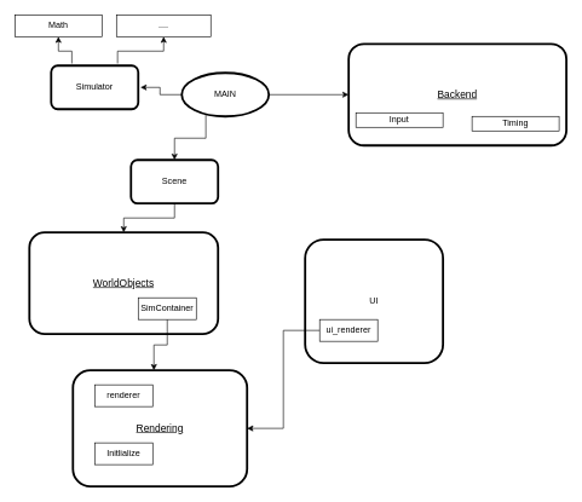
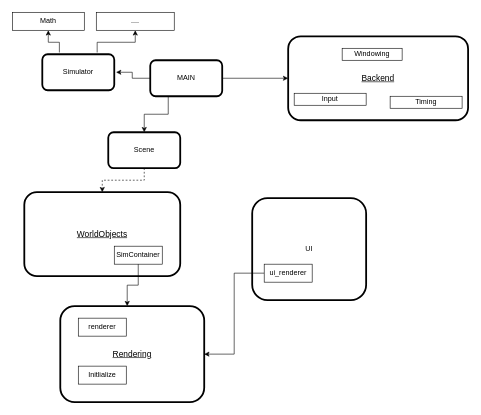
  <mxCell id="0" />
  <mxCell id="1" parent="0" />
  <mxCell id="2" style="edgeStyle=orthogonalEdgeStyle;rounded=0;orthogonalLoop=1;jettySize=auto;html=1;entryX=0;entryY=0.5;entryDx=0;entryDy=0;" edge="1" parent="1" source="5" target="6"><mxGeometry relative="1" as="geometry" /></mxCell>
  <mxCell id="3" style="edgeStyle=orthogonalEdgeStyle;rounded=0;orthogonalLoop=1;jettySize=auto;html=1;entryX=1;entryY=0.5;entryDx=0;entryDy=0;" edge="1" parent="1" source="5" target="11"><mxGeometry relative="1" as="geometry" /></mxCell>
  <mxCell id="4" style="edgeStyle=orthogonalEdgeStyle;rounded=0;orthogonalLoop=1;jettySize=auto;html=1;exitX=0.25;exitY=1;exitDx=0;exitDy=0;entryX=0.5;entryY=0;entryDx=0;entryDy=0;" edge="1" parent="1" source="5" target="15"><mxGeometry relative="1" as="geometry" /></mxCell>
- <mxCell id="5" value="MAIN" style="ellipse;whiteSpace=wrap;html=1;strokeWidth=3;" vertex="1" parent="1"><mxGeometry x="250" y="100" width="120" height="60" as="geometry" /></mxCell>
+ <mxCell id="5" value="MAIN" style="rounded=1;whiteSpace=wrap;html=1;strokeWidth=3;" vertex="1" parent="1"><mxGeometry x="250" y="100" width="120" height="60" as="geometry" /></mxCell>
  <mxCell id="6" value="Backend" style="rounded=1;whiteSpace=wrap;html=1;strokeWidth=3;fontStyle=4;fontSize=14;" vertex="1" parent="1"><mxGeometry x="480" y="60" width="300" height="140" as="geometry" /></mxCell>
+ <mxCell id="7" value="Windowing" style="rounded=0;whiteSpace=wrap;html=1;" vertex="1" parent="1"><mxGeometry x="570" y="80" width="100" height="20" as="geometry" /></mxCell>
  <mxCell id="8" value="Input" style="rounded=0;whiteSpace=wrap;html=1;" vertex="1" parent="1"><mxGeometry x="490" y="155" width="120" height="20" as="geometry" /></mxCell>
  <mxCell id="9" style="edgeStyle=orthogonalEdgeStyle;rounded=0;orthogonalLoop=1;jettySize=auto;html=1;exitX=0.25;exitY=0;exitDx=0;exitDy=0;entryX=0.5;entryY=1;entryDx=0;entryDy=0;" edge="1" parent="1" source="11" target="12"><mxGeometry relative="1" as="geometry" /></mxCell>
  <mxCell id="10" style="edgeStyle=orthogonalEdgeStyle;rounded=0;orthogonalLoop=1;jettySize=auto;html=1;exitX=0.75;exitY=0;exitDx=0;exitDy=0;entryX=0.5;entryY=1;entryDx=0;entryDy=0;" edge="1" parent="1" source="11" target="13"><mxGeometry relative="1" as="geometry" /></mxCell>
  <mxCell id="11" value="Simulator" style="rounded=1;whiteSpace=wrap;html=1;perimeterSpacing=3;strokeWidth=3;" vertex="1" parent="1"><mxGeometry x="70" y="90" width="120" height="60" as="geometry" /></mxCell>
  <mxCell id="12" value="Math" style="whiteSpace=wrap;html=1;rounded=0;" vertex="1" parent="1"><mxGeometry x="20" y="20" width="120" height="30" as="geometry" /></mxCell>
  <mxCell id="13" value="...." style="whiteSpace=wrap;html=1;rounded=0;" vertex="1" parent="1"><mxGeometry x="160" y="20" width="130" height="30" as="geometry" /></mxCell>
- <mxCell id="14" style="edgeStyle=orthogonalEdgeStyle;rounded=0;orthogonalLoop=1;jettySize=auto;html=1;entryX=0.5;entryY=0;entryDx=0;entryDy=0;" edge="1" parent="1" source="15" target="16"><mxGeometry relative="1" as="geometry" /></mxCell>
+ <mxCell id="14" style="edgeStyle=orthogonalEdgeStyle;rounded=0;orthogonalLoop=1;jettySize=auto;html=1;entryX=0.5;entryY=0;entryDx=0;entryDy=0;dashed=1;" edge="1" parent="1" source="15" target="16"><mxGeometry relative="1" as="geometry" /></mxCell>
  <mxCell id="15" value="Scene" style="rounded=1;whiteSpace=wrap;html=1;strokeWidth=3;" vertex="1" parent="1"><mxGeometry x="180" y="220" width="120" height="60" as="geometry" /></mxCell>
  <mxCell id="16" value="WorldObjects" style="rounded=1;whiteSpace=wrap;html=1;strokeWidth=3;fontStyle=4;fontSize=14;" vertex="1" parent="1"><mxGeometry x="40" y="320" width="260" height="140" as="geometry" /></mxCell>
  <mxCell id="17" value="SimContainer" style="whiteSpace=wrap;html=1;rounded=0;" vertex="1" parent="1"><mxGeometry x="190" y="410" width="80" height="30" as="geometry" /></mxCell>
  <mxCell id="18" value="Timing" style="rounded=0;whiteSpace=wrap;html=1;" vertex="1" parent="1"><mxGeometry x="650" y="160" width="120" height="20" as="geometry" /></mxCell>
  <mxCell id="19" value="Rendering" style="rounded=1;whiteSpace=wrap;html=1;strokeWidth=3;fontSize=14;fontStyle=4" vertex="1" parent="1"><mxGeometry x="100" y="510" width="240" height="160" as="geometry" /></mxCell>
  <mxCell id="20" value="UI" style="rounded=1;whiteSpace=wrap;html=1;strokeWidth=3;" vertex="1" parent="1"><mxGeometry x="420" y="330" width="190" height="170" as="geometry" /></mxCell>
  <mxCell id="21" value="Initlialize" style="whiteSpace=wrap;html=1;rounded=0;" vertex="1" parent="1"><mxGeometry x="130" y="610" width="80" height="30" as="geometry" /></mxCell>
  <mxCell id="22" value="renderer" style="whiteSpace=wrap;html=1;rounded=0;" vertex="1" parent="1"><mxGeometry x="130" y="530" width="80" height="30" as="geometry" /></mxCell>
  <mxCell id="23" style="edgeStyle=orthogonalEdgeStyle;rounded=0;orthogonalLoop=1;jettySize=auto;html=1;entryX=1;entryY=0.5;entryDx=0;entryDy=0;" edge="1" parent="1" source="24" target="19"><mxGeometry relative="1" as="geometry" /></mxCell>
  <mxCell id="24" value="ui&lt;span style=&quot;background-color: initial;&quot;&gt;_renderer&lt;/span&gt;" style="whiteSpace=wrap;html=1;rounded=0;" vertex="1" parent="1"><mxGeometry x="440" y="440" width="80" height="30" as="geometry" /></mxCell>
  <mxCell id="25" style="edgeStyle=orthogonalEdgeStyle;rounded=0;orthogonalLoop=1;jettySize=auto;html=1;entryX=0.465;entryY=0;entryDx=0;entryDy=0;entryPerimeter=0;" edge="1" parent="1" source="17" target="19"><mxGeometry relative="1" as="geometry" /></mxCell>
